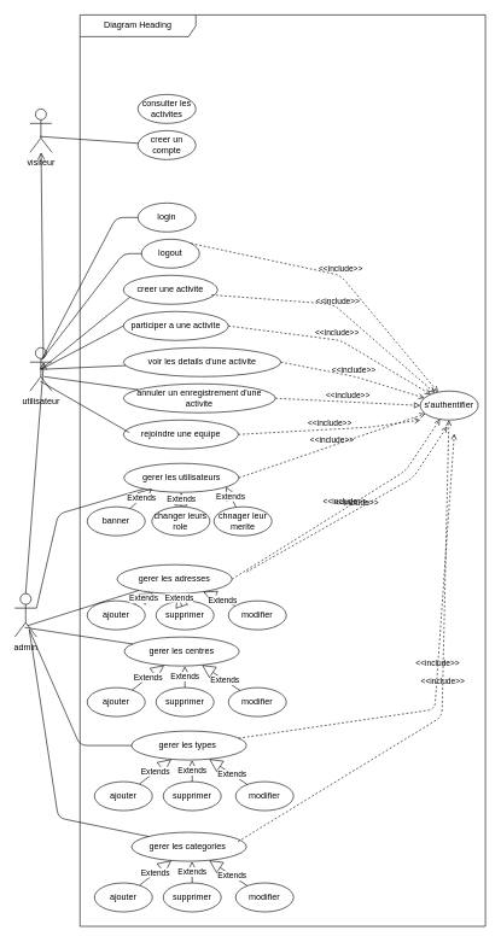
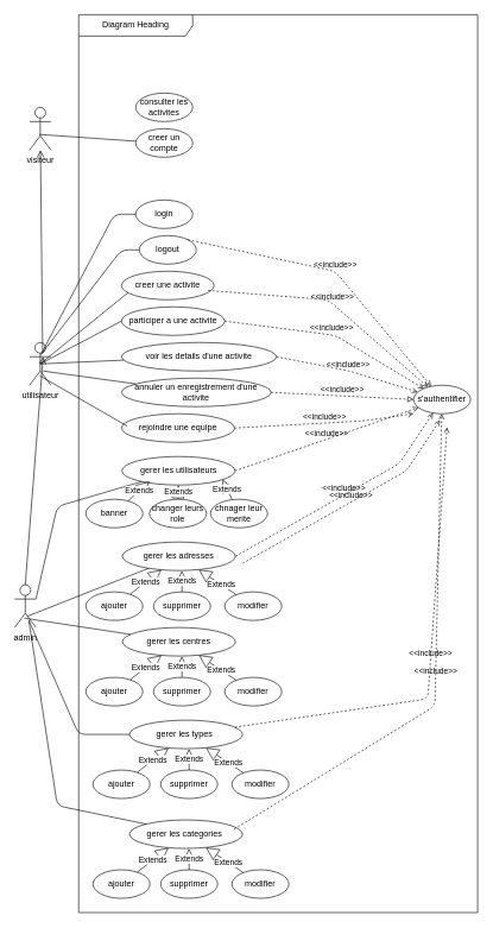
  <mxCell id="0" />
  <mxCell id="1" parent="0" />
  <mxCell id="2" value="Diagram Heading" style="shape=umlFrame;whiteSpace=wrap;html=1;pointerEvents=0;recursiveResize=0;container=1;collapsible=0;width=160;" parent="1" vertex="1"><mxGeometry x="110" y="20" width="560" height="1260" as="geometry" /></mxCell>
  <mxCell id="3" value="consulter les activites" style="ellipse;whiteSpace=wrap;html=1;" parent="2" vertex="1"><mxGeometry x="80" y="110" width="80" height="40" as="geometry" /></mxCell>
  <mxCell id="4" value="creer un compte" style="ellipse;whiteSpace=wrap;html=1;" parent="2" vertex="1"><mxGeometry x="80" y="160" width="80" height="40" as="geometry" /></mxCell>
  <mxCell id="5" value="s'authentifier" style="ellipse;whiteSpace=wrap;html=1;" parent="2" vertex="1"><mxGeometry x="470" y="520" width="80" height="40" as="geometry" /></mxCell>
  <mxCell id="6" value="rejoindre une equipe" style="ellipse;whiteSpace=wrap;html=1;" parent="2" vertex="1"><mxGeometry x="60.0" y="560" width="158.75" height="40" as="geometry" /></mxCell>
  <mxCell id="7" value="annuler un enregistrement d'une activite" style="ellipse;whiteSpace=wrap;html=1;" parent="2" vertex="1"><mxGeometry x="60" y="510" width="210" height="40" as="geometry" /></mxCell>
  <mxCell id="8" value="&lt;span style=&quot;color: rgb(0, 0, 0);&quot;&gt;voir les details d'une activite&lt;/span&gt;" style="ellipse;whiteSpace=wrap;html=1;" parent="2" vertex="1"><mxGeometry x="60" y="460" width="217.5" height="40" as="geometry" /></mxCell>
  <mxCell id="9" value="participer a une activite" style="ellipse;whiteSpace=wrap;html=1;" parent="2" vertex="1"><mxGeometry x="60" y="410" width="145" height="40" as="geometry" /></mxCell>
  <mxCell id="10" value="creer une activite" style="ellipse;whiteSpace=wrap;html=1;" parent="2" vertex="1"><mxGeometry x="60" y="360" width="130" height="40" as="geometry" /></mxCell>
  <mxCell id="11" value="login" style="ellipse;whiteSpace=wrap;html=1;" parent="2" vertex="1"><mxGeometry x="80" y="260" width="80" height="40" as="geometry" /></mxCell>
  <mxCell id="12" value="logout" style="ellipse;whiteSpace=wrap;html=1;" parent="2" vertex="1"><mxGeometry x="85" y="310" width="80" height="40" as="geometry" /></mxCell>
  <mxCell id="13" value="&amp;lt;&amp;lt;include&amp;gt;&amp;gt;" style="html=1;verticalAlign=bottom;labelBackgroundColor=none;endArrow=open;endFill=0;dashed=1;exitX=1;exitY=0;exitDx=0;exitDy=0;" parent="2" source="12" target="5" edge="1"><mxGeometry width="160" relative="1" as="geometry"><mxPoint x="220" y="450" as="sourcePoint" /><mxPoint x="380" y="450" as="targetPoint" /><Array as="points"><mxPoint x="360" y="360" /></Array></mxGeometry></mxCell>
  <mxCell id="14" value="&amp;lt;&amp;lt;include&amp;gt;&amp;gt;" style="html=1;verticalAlign=bottom;labelBackgroundColor=none;endArrow=open;endFill=0;dashed=1;exitX=1;exitY=0.5;exitDx=0;exitDy=0;" parent="2" source="9" target="5" edge="1"><mxGeometry width="160" relative="1" as="geometry"><mxPoint x="220" y="450" as="sourcePoint" /><mxPoint x="380" y="450" as="targetPoint" /><Array as="points"><mxPoint x="360" y="450" /></Array></mxGeometry></mxCell>
  <mxCell id="15" value="&amp;lt;&amp;lt;include&amp;gt;&amp;gt;" style="html=1;verticalAlign=bottom;labelBackgroundColor=none;endArrow=open;endFill=0;dashed=1;exitX=1;exitY=0.5;exitDx=0;exitDy=0;" parent="2" source="8" target="5" edge="1"><mxGeometry x="-0.004" width="160" relative="1" as="geometry"><mxPoint x="220" y="450" as="sourcePoint" /><mxPoint x="380" y="450" as="targetPoint" /><Array as="points"><mxPoint x="380" y="500" /></Array><mxPoint as="offset" /></mxGeometry></mxCell>
  <mxCell id="16" value="&amp;lt;&amp;lt;include&amp;gt;&amp;gt;" style="html=1;verticalAlign=bottom;labelBackgroundColor=none;endArrow=block;endFill=0;dashed=1;exitX=1;exitY=0.5;exitDx=0;exitDy=0;entryX=0;entryY=0.5;entryDx=0;entryDy=0;" parent="2" source="7" target="5" edge="1"><mxGeometry width="160" relative="1" as="geometry"><mxPoint x="220" y="450" as="sourcePoint" /><mxPoint x="380" y="450" as="targetPoint" /><Array as="points" /></mxGeometry></mxCell>
  <mxCell id="17" value="&amp;lt;&amp;lt;include&amp;gt;&amp;gt;" style="html=1;verticalAlign=bottom;labelBackgroundColor=none;endArrow=open;endFill=0;dashed=1;exitX=0.937;exitY=0.675;exitDx=0;exitDy=0;exitPerimeter=0;" parent="2" source="10" target="5" edge="1"><mxGeometry width="160" relative="1" as="geometry"><mxPoint x="220" y="450" as="sourcePoint" /><mxPoint x="380" y="450" as="targetPoint" /><Array as="points"><mxPoint x="350" y="400" /></Array></mxGeometry></mxCell>
  <mxCell id="18" value="&amp;lt;&amp;lt;include&amp;gt;&amp;gt;" style="html=1;verticalAlign=bottom;labelBackgroundColor=none;endArrow=open;endFill=0;dashed=1;exitX=1;exitY=0.5;exitDx=0;exitDy=0;" parent="2" source="6" edge="1"><mxGeometry width="160" relative="1" as="geometry"><mxPoint x="220" y="450" as="sourcePoint" /><mxPoint x="470" y="560" as="targetPoint" /><Array as="points"><mxPoint x="400" y="570" /></Array></mxGeometry></mxCell>
  <mxCell id="19" value="&amp;lt;&amp;lt;include&amp;gt;&amp;gt;" style="html=1;verticalAlign=bottom;labelBackgroundColor=none;endArrow=open;endFill=0;dashed=1;exitX=1;exitY=0.5;exitDx=0;exitDy=0;" parent="2" source="21" target="5" edge="1"><mxGeometry width="160" relative="1" as="geometry"><mxPoint x="220" y="740" as="sourcePoint" /><mxPoint x="380" y="740" as="targetPoint" /></mxGeometry></mxCell>
  <mxCell id="20" value="&amp;lt;&amp;lt;include&amp;gt;&amp;gt;" style="html=1;verticalAlign=bottom;labelBackgroundColor=none;endArrow=open;endFill=0;dashed=1;exitX=1;exitY=0.5;exitDx=0;exitDy=0;" parent="2" source="22" target="5" edge="1"><mxGeometry width="160" relative="1" as="geometry"><mxPoint x="220" y="740" as="sourcePoint" /><mxPoint x="380" y="740" as="targetPoint" /><Array as="points"><mxPoint x="450" y="630" /></Array></mxGeometry></mxCell>
  <mxCell id="21" value="gerer les utilisateurs" style="ellipse;whiteSpace=wrap;html=1;" parent="2" vertex="1"><mxGeometry x="60.63" y="620" width="158.75" height="40" as="geometry" /></mxCell>
- <mxCell id="22" value="gerer les adresses" style="ellipse;whiteSpace=wrap;html=1;" parent="2" vertex="1"><mxGeometry x="51.25" y="760" width="158.75" height="40" as="geometry" /></mxCell>
+ <mxCell id="22" value="gerer les adresses" style="ellipse;whiteSpace=wrap;html=1;" parent="2" vertex="1"><mxGeometry x="61.25" y="740" width="158.75" height="40" as="geometry" /></mxCell>
  <mxCell id="23" value="chnager leur merite" style="ellipse;whiteSpace=wrap;html=1;" parent="2" vertex="1"><mxGeometry x="185" y="680" width="80" height="40" as="geometry" /></mxCell>
  <mxCell id="24" value="changer leurs role" style="ellipse;whiteSpace=wrap;html=1;" parent="2" vertex="1"><mxGeometry x="99.38" y="680" width="80" height="40" as="geometry" /></mxCell>
  <mxCell id="25" value="banner" style="ellipse;whiteSpace=wrap;html=1;" parent="2" vertex="1"><mxGeometry x="10" y="680" width="80" height="40" as="geometry" /></mxCell>
  <mxCell id="26" value="ajouter" style="ellipse;whiteSpace=wrap;html=1;" parent="2" vertex="1"><mxGeometry x="10" y="810" width="80" height="40" as="geometry" /></mxCell>
  <mxCell id="27" value="supprimer" style="ellipse;whiteSpace=wrap;html=1;" parent="2" vertex="1"><mxGeometry x="105" y="810" width="80" height="40" as="geometry" /></mxCell>
  <mxCell id="28" value="modifier" style="ellipse;whiteSpace=wrap;html=1;" parent="2" vertex="1"><mxGeometry x="205" y="810" width="80" height="40" as="geometry" /></mxCell>
  <mxCell id="29" value="" style="endArrow=none;html=1;" parent="2" target="21" edge="1"><mxGeometry width="50" height="50" relative="1" as="geometry"><mxPoint x="-60" y="820" as="sourcePoint" /><mxPoint x="320" y="440" as="targetPoint" /><Array as="points"><mxPoint x="-30" y="690" /></Array></mxGeometry></mxCell>
  <mxCell id="30" value="Extends" style="endArrow=block;endSize=16;endFill=0;html=1;" edge="1" parent="2" source="25"><mxGeometry width="160" relative="1" as="geometry"><mxPoint x="-23.262" y="719.999" as="sourcePoint" /><mxPoint x="99.38" y="654.59" as="targetPoint" /></mxGeometry></mxCell>
  <mxCell id="31" value="Extends" style="endArrow=block;endSize=16;endFill=0;html=1;entryX=0.5;entryY=1;entryDx=0;entryDy=0;" edge="1" parent="2" source="24" target="21"><mxGeometry width="160" relative="1" as="geometry"><mxPoint x="40" y="620" as="sourcePoint" /><mxPoint x="200" y="620" as="targetPoint" /></mxGeometry></mxCell>
  <mxCell id="32" value="Extends" style="endArrow=block;endSize=16;endFill=0;html=1;entryX=0.889;entryY=0.81;entryDx=0;entryDy=0;entryPerimeter=0;" edge="1" parent="2" source="23" target="21"><mxGeometry width="160" relative="1" as="geometry"><mxPoint x="40" y="620" as="sourcePoint" /><mxPoint x="200" y="620" as="targetPoint" /></mxGeometry></mxCell>
  <mxCell id="33" value="Extends" style="endArrow=block;endSize=16;endFill=0;html=1;entryX=0.526;entryY=1.01;entryDx=0;entryDy=0;entryPerimeter=0;" edge="1" parent="2" source="27" target="22"><mxGeometry width="160" relative="1" as="geometry"><mxPoint x="79" y="692" as="sourcePoint" /><mxPoint x="109.38" y="664.59" as="targetPoint" /></mxGeometry></mxCell>
  <mxCell id="34" value="Extends" style="endArrow=block;endSize=16;endFill=0;html=1;" edge="1" parent="2" source="28" target="22"><mxGeometry x="-0.201" width="160" relative="1" as="geometry"><mxPoint x="89" y="702" as="sourcePoint" /><mxPoint x="119.38" y="674.59" as="targetPoint" /><mxPoint as="offset" /></mxGeometry></mxCell>
  <mxCell id="35" value="Extends" style="endArrow=block;endSize=16;endFill=0;html=1;" edge="1" parent="2" source="26" target="22"><mxGeometry width="160" relative="1" as="geometry"><mxPoint x="99" y="712" as="sourcePoint" /><mxPoint x="129.38" y="684.59" as="targetPoint" /></mxGeometry></mxCell>
  <mxCell id="36" value="gerer les centres" style="ellipse;whiteSpace=wrap;html=1;" vertex="1" parent="2"><mxGeometry x="61.25" y="860" width="158.75" height="40" as="geometry" /></mxCell>
  <mxCell id="37" value="ajouter" style="ellipse;whiteSpace=wrap;html=1;" vertex="1" parent="2"><mxGeometry x="10" y="930" width="80" height="40" as="geometry" /></mxCell>
  <mxCell id="38" value="supprimer" style="ellipse;whiteSpace=wrap;html=1;" vertex="1" parent="2"><mxGeometry x="105" y="930" width="80" height="40" as="geometry" /></mxCell>
  <mxCell id="39" value="modifier" style="ellipse;whiteSpace=wrap;html=1;" vertex="1" parent="2"><mxGeometry x="205" y="930" width="80" height="40" as="geometry" /></mxCell>
  <mxCell id="40" value="Extends" style="endArrow=block;endSize=16;endFill=0;html=1;entryX=0.526;entryY=1.01;entryDx=0;entryDy=0;entryPerimeter=0;" edge="1" source="38" target="36" parent="2"><mxGeometry width="160" relative="1" as="geometry"><mxPoint x="79" y="812" as="sourcePoint" /><mxPoint x="109.38" y="784.59" as="targetPoint" /></mxGeometry></mxCell>
  <mxCell id="41" value="Extends" style="endArrow=block;endSize=16;endFill=0;html=1;" edge="1" source="39" target="36" parent="2"><mxGeometry x="-0.201" width="160" relative="1" as="geometry"><mxPoint x="89" y="822" as="sourcePoint" /><mxPoint x="119.38" y="794.59" as="targetPoint" /><mxPoint as="offset" /></mxGeometry></mxCell>
  <mxCell id="42" value="Extends" style="endArrow=block;endSize=16;endFill=0;html=1;" edge="1" source="37" target="36" parent="2"><mxGeometry width="160" relative="1" as="geometry"><mxPoint x="99" y="832" as="sourcePoint" /><mxPoint x="129.38" y="804.59" as="targetPoint" /></mxGeometry></mxCell>
  <mxCell id="43" value="gerer les types&amp;nbsp;" style="ellipse;whiteSpace=wrap;html=1;" vertex="1" parent="2"><mxGeometry x="71.25" y="990" width="158.75" height="40" as="geometry" /></mxCell>
  <mxCell id="44" value="ajouter" style="ellipse;whiteSpace=wrap;html=1;" vertex="1" parent="2"><mxGeometry x="20" y="1060" width="80" height="40" as="geometry" /></mxCell>
  <mxCell id="45" value="supprimer" style="ellipse;whiteSpace=wrap;html=1;" vertex="1" parent="2"><mxGeometry x="115" y="1060" width="80" height="40" as="geometry" /></mxCell>
  <mxCell id="46" value="modifier" style="ellipse;whiteSpace=wrap;html=1;" vertex="1" parent="2"><mxGeometry x="215" y="1060" width="80" height="40" as="geometry" /></mxCell>
  <mxCell id="47" value="Extends" style="endArrow=block;endSize=16;endFill=0;html=1;entryX=0.526;entryY=1.01;entryDx=0;entryDy=0;entryPerimeter=0;" edge="1" source="45" target="43" parent="2"><mxGeometry width="160" relative="1" as="geometry"><mxPoint x="89" y="942" as="sourcePoint" /><mxPoint x="119.38" y="914.59" as="targetPoint" /></mxGeometry></mxCell>
  <mxCell id="48" value="Extends" style="endArrow=block;endSize=16;endFill=0;html=1;" edge="1" source="46" target="43" parent="2"><mxGeometry x="-0.201" width="160" relative="1" as="geometry"><mxPoint x="99" y="952" as="sourcePoint" /><mxPoint x="129.38" y="924.59" as="targetPoint" /><mxPoint as="offset" /></mxGeometry></mxCell>
  <mxCell id="49" value="Extends" style="endArrow=block;endSize=16;endFill=0;html=1;" edge="1" source="44" target="43" parent="2"><mxGeometry width="160" relative="1" as="geometry"><mxPoint x="109" y="962" as="sourcePoint" /><mxPoint x="139.38" y="934.59" as="targetPoint" /></mxGeometry></mxCell>
  <mxCell id="50" value="gerer les categories&amp;nbsp;" style="ellipse;whiteSpace=wrap;html=1;" vertex="1" parent="2"><mxGeometry x="71.25" y="1130" width="158.75" height="40" as="geometry" /></mxCell>
  <mxCell id="51" value="ajouter" style="ellipse;whiteSpace=wrap;html=1;" vertex="1" parent="2"><mxGeometry x="20" y="1200" width="80" height="40" as="geometry" /></mxCell>
  <mxCell id="52" value="supprimer" style="ellipse;whiteSpace=wrap;html=1;" vertex="1" parent="2"><mxGeometry x="115" y="1200" width="80" height="40" as="geometry" /></mxCell>
  <mxCell id="53" value="modifier" style="ellipse;whiteSpace=wrap;html=1;" vertex="1" parent="2"><mxGeometry x="215" y="1200" width="80" height="40" as="geometry" /></mxCell>
  <mxCell id="54" value="Extends" style="endArrow=block;endSize=16;endFill=0;html=1;entryX=0.526;entryY=1.01;entryDx=0;entryDy=0;entryPerimeter=0;" edge="1" source="52" target="50" parent="2"><mxGeometry width="160" relative="1" as="geometry"><mxPoint x="89" y="1082" as="sourcePoint" /><mxPoint x="119.38" y="1054.59" as="targetPoint" /></mxGeometry></mxCell>
  <mxCell id="55" value="Extends" style="endArrow=block;endSize=16;endFill=0;html=1;" edge="1" source="53" target="50" parent="2"><mxGeometry x="-0.201" width="160" relative="1" as="geometry"><mxPoint x="99" y="1092" as="sourcePoint" /><mxPoint x="129.38" y="1064.59" as="targetPoint" /><mxPoint as="offset" /></mxGeometry></mxCell>
  <mxCell id="56" value="Extends" style="endArrow=block;endSize=16;endFill=0;html=1;" edge="1" source="51" target="50" parent="2"><mxGeometry width="160" relative="1" as="geometry"><mxPoint x="109" y="1102" as="sourcePoint" /><mxPoint x="139.38" y="1074.59" as="targetPoint" /></mxGeometry></mxCell>
  <mxCell id="57" value="" style="endArrow=none;html=1;entryX=0;entryY=0;entryDx=0;entryDy=0;" edge="1" parent="2" target="50"><mxGeometry width="50" height="50" relative="1" as="geometry"><mxPoint x="-70" y="850" as="sourcePoint" /><mxPoint x="139" y="679" as="targetPoint" /><Array as="points"><mxPoint x="-30" y="1110" /></Array></mxGeometry></mxCell>
  <mxCell id="58" value="" style="endArrow=none;html=1;" edge="1" parent="2" target="43"><mxGeometry width="50" height="50" relative="1" as="geometry"><mxPoint x="-70" y="850" as="sourcePoint" /><mxPoint x="149" y="689" as="targetPoint" /><Array as="points"><mxPoint y="1010" /></Array></mxGeometry></mxCell>
  <mxCell id="59" value="&amp;lt;&amp;lt;include&amp;gt;&amp;gt;" style="html=1;verticalAlign=bottom;labelBackgroundColor=none;endArrow=open;endFill=0;dashed=1;exitX=1;exitY=0.5;exitDx=0;exitDy=0;" edge="1" parent="2"><mxGeometry width="160" relative="1" as="geometry"><mxPoint x="230" y="770" as="sourcePoint" /><mxPoint x="507" y="569" as="targetPoint" /><Array as="points"><mxPoint x="460" y="640" /></Array></mxGeometry></mxCell>
  <mxCell id="60" value="&amp;lt;&amp;lt;include&amp;gt;&amp;gt;" style="html=1;verticalAlign=bottom;labelBackgroundColor=none;endArrow=open;endFill=0;dashed=1;" edge="1" parent="2" source="43"><mxGeometry width="160" relative="1" as="geometry"><mxPoint x="240" y="780" as="sourcePoint" /><mxPoint x="517" y="579" as="targetPoint" /><Array as="points"><mxPoint x="490" y="960" /></Array></mxGeometry></mxCell>
  <mxCell id="61" value="&amp;lt;&amp;lt;include&amp;gt;&amp;gt;" style="html=1;verticalAlign=bottom;labelBackgroundColor=none;endArrow=open;endFill=0;dashed=1;exitX=0.925;exitY=0.327;exitDx=0;exitDy=0;exitPerimeter=0;" edge="1" parent="2" source="50" target="5"><mxGeometry width="160" relative="1" as="geometry"><mxPoint x="229" y="1010" as="sourcePoint" /><mxPoint x="527" y="589" as="targetPoint" /><Array as="points"><mxPoint x="500" y="970" /></Array></mxGeometry></mxCell>
  <mxCell id="62" value="visiteur" style="shape=umlActor;verticalLabelPosition=bottom;verticalAlign=top;html=1;" parent="1" vertex="1"><mxGeometry x="41" y="150" width="30" height="60" as="geometry" /></mxCell>
  <mxCell id="63" value="utilisateur" style="shape=umlActor;verticalLabelPosition=bottom;verticalAlign=top;html=1;" parent="1" vertex="1"><mxGeometry x="41" y="480" width="30" height="60" as="geometry" /></mxCell>
  <mxCell id="64" value="" style="endArrow=none;html=1;exitX=0.474;exitY=0.776;exitDx=0;exitDy=0;exitPerimeter=0;entryX=0.051;entryY=0.433;entryDx=0;entryDy=0;entryPerimeter=0;" parent="1" source="63" target="6" edge="1"><mxGeometry width="50" height="50" relative="1" as="geometry"><mxPoint x="380" y="500" as="sourcePoint" /><mxPoint x="430" y="450" as="targetPoint" /></mxGeometry></mxCell>
  <mxCell id="65" value="" style="endArrow=none;html=1;" parent="1" target="7" edge="1"><mxGeometry width="50" height="50" relative="1" as="geometry"><mxPoint x="60" y="520" as="sourcePoint" /><mxPoint x="430" y="450" as="targetPoint" /></mxGeometry></mxCell>
  <mxCell id="66" value="" style="endArrow=none;html=1;exitX=0.5;exitY=0.5;exitDx=0;exitDy=0;exitPerimeter=0;" parent="1" source="63" target="8" edge="1"><mxGeometry width="50" height="50" relative="1" as="geometry"><mxPoint x="380" y="500" as="sourcePoint" /><mxPoint x="430" y="450" as="targetPoint" /></mxGeometry></mxCell>
  <mxCell id="67" value="" style="endArrow=none;html=1;exitX=0.5;exitY=0.5;exitDx=0;exitDy=0;exitPerimeter=0;entryX=0;entryY=0.5;entryDx=0;entryDy=0;" parent="1" source="63" target="9" edge="1"><mxGeometry width="50" height="50" relative="1" as="geometry"><mxPoint x="380" y="500" as="sourcePoint" /><mxPoint x="430" y="450" as="targetPoint" /></mxGeometry></mxCell>
  <mxCell id="68" value="" style="endArrow=none;html=1;exitX=0.5;exitY=0.5;exitDx=0;exitDy=0;exitPerimeter=0;entryX=0.076;entryY=0.738;entryDx=0;entryDy=0;entryPerimeter=0;" parent="1" source="63" target="10" edge="1"><mxGeometry width="50" height="50" relative="1" as="geometry"><mxPoint x="380" y="500" as="sourcePoint" /><mxPoint x="430" y="450" as="targetPoint" /></mxGeometry></mxCell>
  <mxCell id="69" value="" style="endArrow=none;html=1;exitX=0.53;exitY=0.285;exitDx=0;exitDy=0;exitPerimeter=0;entryX=0;entryY=0.5;entryDx=0;entryDy=0;" parent="1" source="63" target="12" edge="1"><mxGeometry width="50" height="50" relative="1" as="geometry"><mxPoint x="380" y="500" as="sourcePoint" /><mxPoint x="190" y="360" as="targetPoint" /><Array as="points"><mxPoint x="170" y="350" /></Array></mxGeometry></mxCell>
  <mxCell id="70" value="" style="endArrow=none;html=1;exitX=0.586;exitY=0.229;exitDx=0;exitDy=0;exitPerimeter=0;" parent="1" source="63" target="11" edge="1"><mxGeometry width="50" height="50" relative="1" as="geometry"><mxPoint x="380" y="500" as="sourcePoint" /><mxPoint x="430" y="450" as="targetPoint" /><Array as="points"><mxPoint x="160" y="300" /></Array></mxGeometry></mxCell>
  <mxCell id="71" value="" style="endArrow=none;html=1;exitX=0.446;exitY=0.634;exitDx=0;exitDy=0;exitPerimeter=0;" parent="1" source="62" target="4" edge="1"><mxGeometry width="50" height="50" relative="1" as="geometry"><mxPoint x="380" y="220" as="sourcePoint" /><mxPoint x="430" y="170" as="targetPoint" /></mxGeometry></mxCell>
  <mxCell id="72" value="" style="endArrow=open;startArrow=none;endFill=0;startFill=0;endSize=8;html=1;verticalAlign=bottom;labelBackgroundColor=none;strokeWidth=1;exitX=0.614;exitY=0.257;exitDx=0;exitDy=0;exitPerimeter=0;" parent="1" source="63" target="62" edge="1"><mxGeometry width="160" relative="1" as="geometry"><mxPoint x="350" y="410" as="sourcePoint" /><mxPoint x="50" y="220" as="targetPoint" /></mxGeometry></mxCell>
  <mxCell id="73" value="admin" style="shape=umlActor;verticalLabelPosition=bottom;verticalAlign=top;html=1;" parent="1" vertex="1"><mxGeometry x="20" y="820" width="30" height="60" as="geometry" /></mxCell>
  <mxCell id="74" value="" style="endArrow=none;html=1;exitX=0.591;exitY=0.738;exitDx=0;exitDy=0;exitPerimeter=0;" parent="1" source="73" target="22" edge="1"><mxGeometry width="50" height="50" relative="1" as="geometry"><mxPoint x="380" y="660" as="sourcePoint" /><mxPoint x="430" y="610" as="targetPoint" /></mxGeometry></mxCell>
  <mxCell id="75" value="" style="endArrow=none;html=1;exitX=0.46;exitY=0.781;exitDx=0;exitDy=0;exitPerimeter=0;" edge="1" parent="1" source="73" target="36"><mxGeometry width="50" height="50" relative="1" as="geometry"><mxPoint x="90" y="880" as="sourcePoint" /><mxPoint x="269" y="719" as="targetPoint" /></mxGeometry></mxCell>
  <mxCell id="76" value="" style="endArrow=open;startArrow=none;endFill=0;startFill=0;endSize=8;html=1;verticalAlign=bottom;labelBackgroundColor=none;strokeWidth=1;exitX=0.5;exitY=0;exitDx=0;exitDy=0;exitPerimeter=0;" edge="1" parent="1" source="73"><mxGeometry width="160" relative="1" as="geometry"><mxPoint x="69" y="505" as="sourcePoint" /><mxPoint x="60" y="500" as="targetPoint" /></mxGeometry></mxCell>
